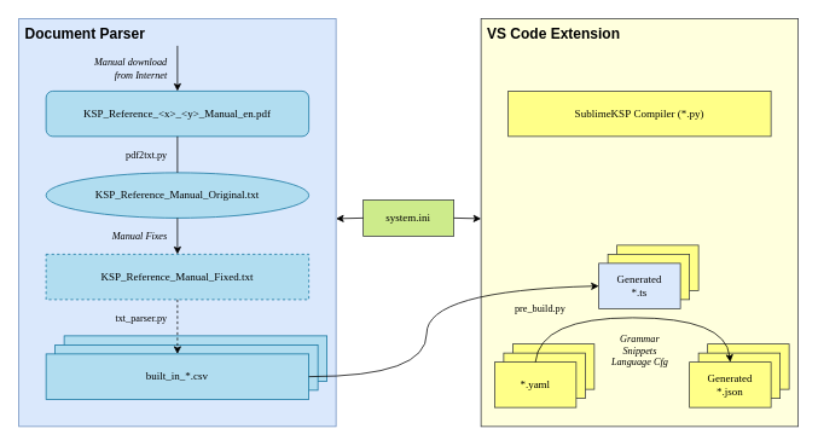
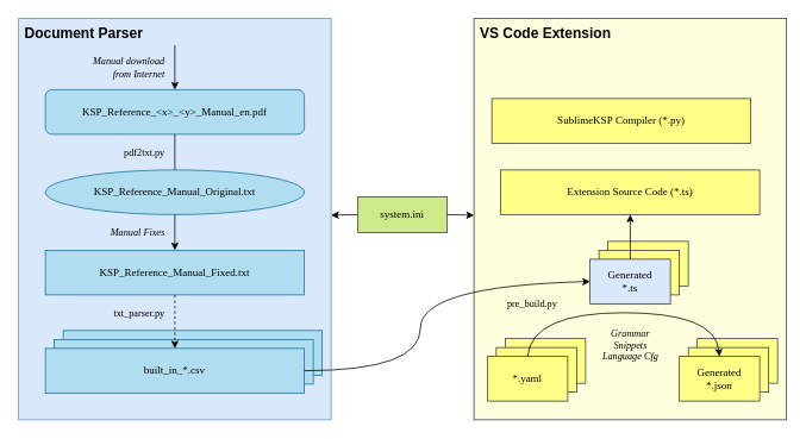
  <mxCell id="0" />
  <mxCell id="1" parent="0" />
  <mxCell id="2" value="Document Parser" style="rounded=0;whiteSpace=wrap;html=1;fontSize=16;fontStyle=1;align=left;verticalAlign=top;spacingLeft=5;fillColor=#dae8fc;strokeColor=#6c8ebf;" vertex="1" parent="1"><mxGeometry x="20" y="20" width="350" height="450" as="geometry" /></mxCell>
  <mxCell id="3" value="KSP_Reference_&amp;lt;x&amp;gt;_&amp;lt;y&amp;gt;_Manual_en.pdf" style="whiteSpace=wrap;html=1;fontFamily=Lucida Console;fillColor=#b1ddf0;strokeColor=#10739e;fontStyle=0;rounded=1;" vertex="1" parent="1"><mxGeometry x="50" y="100" width="290" height="50" as="geometry" /></mxCell>
  <mxCell id="4" value="KSP_Reference_Manual_Original.txt" style="ellipse;whiteSpace=wrap;html=1;fontFamily=Lucida Console;fillColor=#b1ddf0;strokeColor=#10739e;fontStyle=0;" vertex="1" parent="1"><mxGeometry x="50" y="190" width="290" height="50" as="geometry" /></mxCell>
- <mxCell id="5" value="KSP_Reference_Manual_Fixed.txt" style="rounded=0;whiteSpace=wrap;html=1;fontFamily=Lucida Console;fillColor=#b1ddf0;strokeColor=#10739e;fontStyle=0;dashed=1;" vertex="1" parent="1"><mxGeometry x="50" y="280" width="290" height="50" as="geometry" /></mxCell>
+ <mxCell id="5" value="KSP_Reference_Manual_Fixed.txt" style="rounded=0;whiteSpace=wrap;html=1;fontFamily=Lucida Console;fillColor=#b1ddf0;strokeColor=#10739e;fontStyle=0" vertex="1" parent="1"><mxGeometry x="50" y="280" width="290" height="50" as="geometry" /></mxCell>
  <mxCell id="6" value="" style="rounded=0;whiteSpace=wrap;html=1;fontFamily=Lucida Console;fillColor=#b1ddf0;strokeColor=#10739e;fontStyle=0" vertex="1" parent="1"><mxGeometry x="70" y="370" width="290" height="50" as="geometry" /></mxCell>
  <mxCell id="7" value="" style="rounded=0;whiteSpace=wrap;html=1;fontFamily=Lucida Console;fillColor=#b1ddf0;strokeColor=#10739e;fontStyle=0" vertex="1" parent="1"><mxGeometry x="60" y="380" width="290" height="50" as="geometry" /></mxCell>
  <mxCell id="8" value="built_in_*.csv" style="rounded=0;whiteSpace=wrap;html=1;fontFamily=Lucida Console;fillColor=#b1ddf0;strokeColor=#10739e;fontStyle=0" vertex="1" parent="1"><mxGeometry x="50" y="390" width="290" height="50" as="geometry" /></mxCell>
  <mxCell id="9" value="pdf2txt.py" style="endArrow=none;html=1;rounded=0;align=right;labelBackgroundColor=none;fontFamily=Lucida Console;spacingRight=10;fontStyle=0;" edge="1" parent="1" source="3" target="4"><mxGeometry width="50" height="50" relative="1" as="geometry"><mxPoint x="440" y="350" as="sourcePoint" /><mxPoint x="490" y="300" as="targetPoint" /></mxGeometry></mxCell>
  <mxCell id="10" value="Manual Fixes" style="endArrow=classic;html=1;rounded=0;labelBackgroundColor=none;align=right;spacingRight=10;fontFamily=Lucida Console;fontStyle=2" edge="1" parent="1" source="4" target="5"><mxGeometry width="50" height="50" relative="1" as="geometry"><mxPoint x="440" y="350" as="sourcePoint" /><mxPoint x="490" y="300" as="targetPoint" /></mxGeometry></mxCell>
  <mxCell id="11" value="txt_parser.py" style="endArrow=classic;html=1;rounded=0;labelBackgroundColor=none;align=right;spacingRight=10;fontFamily=Lucida Console;spacingTop=-18;fontStyle=0;dashed=1;" edge="1" parent="1" source="5" target="8"><mxGeometry width="50" height="50" relative="1" as="geometry"><mxPoint x="440" y="350" as="sourcePoint" /><mxPoint x="490" y="300" as="targetPoint" /></mxGeometry></mxCell>
  <mxCell id="12" value="&lt;div&gt;Manual download&lt;/div&gt;&lt;div&gt;from Internet&lt;/div&gt;" style="endArrow=classic;html=1;rounded=0;align=right;labelBackgroundColor=none;spacingRight=10;fontFamily=Lucida Console;fontStyle=2;labelPosition=center;verticalLabelPosition=middle;verticalAlign=middle;" edge="1" parent="1" target="3"><mxGeometry width="50" height="50" relative="1" as="geometry"><mxPoint x="195" y="50" as="sourcePoint" /><mxPoint x="225" y="43" as="targetPoint" /></mxGeometry></mxCell>
  <mxCell id="13" value="VS Code Extension" style="rounded=0;whiteSpace=wrap;html=1;fontSize=16;fontStyle=1;align=left;verticalAlign=top;spacingLeft=5;fillColor=#FFFFDD;strokeColor=#36393d;" vertex="1" parent="1"><mxGeometry x="530" y="20" width="350" height="450" as="geometry" /></mxCell>
- <mxCell id="14" value="&lt;div&gt;SublimeKSP&amp;nbsp;&lt;span style=&quot;background-color: transparent; color: light-dark(rgb(0, 0, 0), rgb(255, 255, 255));&quot;&gt;Compiler (*.py)&lt;/span&gt;&lt;/div&gt;" style="rounded=0;whiteSpace=wrap;html=1;fontFamily=Lucida Console;fillColor=#ffff88;strokeColor=#36393d;fontStyle=0" vertex="1" parent="1"><mxGeometry x="560" y="100" width="290" height="50" as="geometry" /></mxCell>
+ <mxCell id="14" value="&lt;div&gt;SublimeKSP&amp;nbsp;&lt;span style=&quot;background-color: transparent; color: light-dark(rgb(0, 0, 0), rgb(255, 255, 255));&quot;&gt;Compiler (*.py)&lt;/span&gt;&lt;/div&gt;" style="rounded=0;whiteSpace=wrap;html=1;fontFamily=Lucida Console;fillColor=#ffff88;strokeColor=#36393d;fontStyle=0" vertex="1" parent="1"><mxGeometry x="550" y="110" width="290" height="50" as="geometry" /></mxCell>
+ <mxCell id="15" value="&lt;div&gt;Extension&amp;nbsp;&lt;span style=&quot;background-color: transparent; color: light-dark(rgb(0, 0, 0), rgb(255, 255, 255));&quot;&gt;Source Code (*.ts)&lt;/span&gt;&lt;/div&gt;" style="rounded=0;whiteSpace=wrap;html=1;fontFamily=Lucida Console;fillColor=#ffff88;strokeColor=#36393d;fontStyle=0" vertex="1" parent="1"><mxGeometry x="560" y="190" width="290" height="50" as="geometry" /></mxCell>
  <mxCell id="16" value="" style="rounded=0;whiteSpace=wrap;html=1;fontFamily=Lucida Console;fillColor=#ffff88;strokeColor=#36393d;fontStyle=0" vertex="1" parent="1"><mxGeometry x="680" y="270" width="90" height="50" as="geometry" /></mxCell>
  <mxCell id="17" value="" style="rounded=0;whiteSpace=wrap;html=1;fontFamily=Lucida Console;fillColor=#ffff88;strokeColor=#36393d;fontStyle=0" vertex="1" parent="1"><mxGeometry x="670" y="280" width="90" height="50" as="geometry" /></mxCell>
  <mxCell id="18" value="Generated&lt;div&gt;*.ts&lt;/div&gt;" style="rounded=0;whiteSpace=wrap;html=1;fontFamily=Lucida Console;fillColor=#dae8fc;strokeColor=#36393d;fontStyle=0;" vertex="1" parent="1"><mxGeometry x="660" y="290" width="90" height="50" as="geometry" /></mxCell>
+ <mxCell id="19" value="" style="endArrow=classic;html=1;rounded=0;labelBackgroundColor=none;align=right;spacingRight=10;fontFamily=Lucida Console;fontStyle=2" edge="1" parent="1" source="18" target="15"><mxGeometry width="50" height="50" relative="1" as="geometry"><mxPoint x="950" y="350" as="sourcePoint" /><mxPoint x="705" y="280" as="targetPoint" /></mxGeometry></mxCell>
  <mxCell id="20" value="system.ini" style="rounded=0;whiteSpace=wrap;html=1;fontFamily=Lucida Console;fillColor=#cdeb8b;strokeColor=#36393d;fontStyle=0" vertex="1" parent="1"><mxGeometry x="400" y="220" width="100" height="40" as="geometry" /></mxCell>
  <mxCell id="21" value="" style="endArrow=classic;html=1;rounded=0;exitX=0;exitY=0.5;exitDx=0;exitDy=0;fontStyle=0" edge="1" parent="1" source="20" target="2"><mxGeometry width="50" height="50" relative="1" as="geometry"><mxPoint x="460" y="330" as="sourcePoint" /><mxPoint x="510" y="280" as="targetPoint" /></mxGeometry></mxCell>
  <mxCell id="22" value="" style="endArrow=classic;html=1;rounded=0;exitX=1;exitY=0.5;exitDx=0;exitDy=0;fontStyle=0" edge="1" parent="1" source="20" target="13"><mxGeometry width="50" height="50" relative="1" as="geometry"><mxPoint x="520" y="280" as="sourcePoint" /><mxPoint x="240" y="269" as="targetPoint" /></mxGeometry></mxCell>
  <mxCell id="23" value="" style="rounded=0;whiteSpace=wrap;html=1;fontFamily=Lucida Console;fillColor=#ffff88;strokeColor=#36393d;fontStyle=0" vertex="1" parent="1"><mxGeometry x="780" y="379" width="90" height="50" as="geometry" /></mxCell>
  <mxCell id="24" value="" style="rounded=0;whiteSpace=wrap;html=1;fontFamily=Lucida Console;fillColor=#ffff88;strokeColor=#36393d;fontStyle=0" vertex="1" parent="1"><mxGeometry x="770" y="389" width="90" height="50" as="geometry" /></mxCell>
  <mxCell id="25" value="Generated&lt;div&gt;*.json&lt;/div&gt;" style="rounded=0;whiteSpace=wrap;html=1;fontFamily=Lucida Console;fillColor=#ffff88;strokeColor=#36393d;fontStyle=0" vertex="1" parent="1"><mxGeometry x="760" y="399" width="90" height="50" as="geometry" /></mxCell>
  <mxCell id="26" value="" style="rounded=0;whiteSpace=wrap;html=1;fontFamily=Lucida Console;fillColor=#ffff88;strokeColor=#36393d;fontStyle=0" vertex="1" parent="1"><mxGeometry x="565" y="379" width="90" height="50" as="geometry" /></mxCell>
  <mxCell id="27" value="" style="rounded=0;whiteSpace=wrap;html=1;fontFamily=Lucida Console;fillColor=#ffff88;strokeColor=#36393d;fontStyle=0" vertex="1" parent="1"><mxGeometry x="555" y="389" width="90" height="50" as="geometry" /></mxCell>
  <mxCell id="28" value="*.yaml" style="rounded=0;whiteSpace=wrap;html=1;fontFamily=Lucida Console;fillColor=#ffff88;strokeColor=#36393d;fontStyle=0" vertex="1" parent="1"><mxGeometry x="545" y="399" width="90" height="50" as="geometry" /></mxCell>
  <mxCell id="29" value="pre_build.py" style="curved=1;endArrow=classic;html=1;rounded=0;exitX=1;exitY=0.5;exitDx=0;exitDy=0;entryX=0;entryY=0.5;entryDx=0;entryDy=0;fontFamily=Lucida Console;labelBackgroundColor=none;" edge="1" parent="1" source="8" target="18"><mxGeometry x="0.68" y="-23" width="50" height="50" relative="1" as="geometry"><mxPoint x="470" y="330" as="sourcePoint" /><mxPoint x="650" y="310" as="targetPoint" /><Array as="points"><mxPoint x="470" y="415" /><mxPoint x="470" y="320" /></Array><mxPoint as="offset" /></mxGeometry></mxCell>
  <mxCell id="30" value="&lt;div&gt;Grammar&lt;/div&gt;&lt;div&gt;Snippets&lt;/div&gt;&lt;div&gt;Language Cfg&lt;/div&gt;" style="curved=1;endArrow=classic;html=1;rounded=0;exitX=0.5;exitY=0;exitDx=0;exitDy=0;entryX=0.5;entryY=0;entryDx=0;entryDy=0;labelBackgroundColor=none;fontFamily=Lucida Console;fontStyle=2" edge="1" parent="1" source="28" target="25"><mxGeometry x="0.049" y="-36" width="50" height="50" relative="1" as="geometry"><mxPoint x="470" y="330" as="sourcePoint" /><mxPoint x="520" y="280" as="targetPoint" /><Array as="points"><mxPoint x="595" y="350" /><mxPoint x="800" y="350" /></Array><mxPoint as="offset" /></mxGeometry></mxCell>
